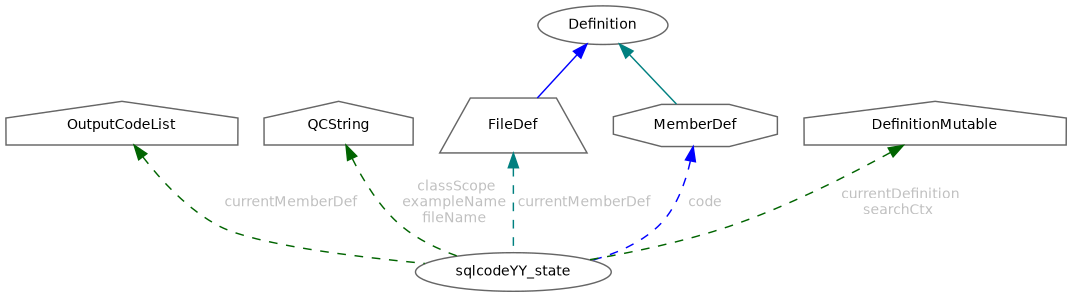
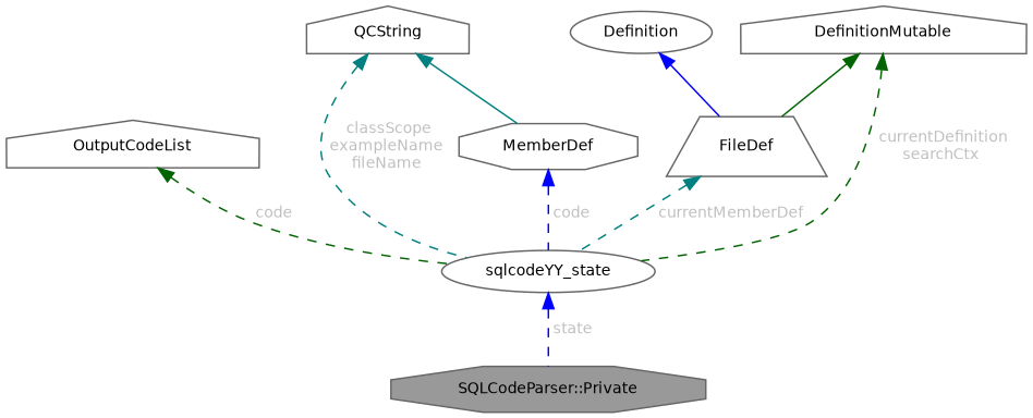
  digraph {
    node [color=gray40 fillcolor=white fontname=Helvetica fontsize=10 shape=house style=filled]
    edge [color=blue dir=back fontcolor=grey fontname=Helvetica fontsize=10 labelfontname=Helvetica labelfontsize=10 style=dashed]
+   n1 [fillcolor=grey60 fontcolor=black height=0.2 label="SQLCodeParser::Private" shape=octagon width=0.4]
    n2 [height=0.2 label=sqlcodeYY_state shape=ellipse width=0.4]
    n3 [height=0.2 label=OutputCodeList width=0.4]
    n4 [height=0.2 label=QCString width=0.4]
    n5 [height=0.2 label=Definition shape=ellipse width=0.4]
    n6 [height=0.2 label=FileDef shape=trapezium width=0.4]
    n7 [height=0.2 label=MemberDef shape=octagon width=0.4]
    n8 [height=0.2 label=DefinitionMutable width=0.4]
-   n3 -> n2 [color=darkgreen label=" currentMemberDef"]
-   n4 -> n2 [color=darkgreen label=" classScope\nexampleName\nfileName"]
+   n2 -> n1 [label=" state"]
+   n3 -> n2 [color=darkgreen label=" code"]
+   n4 -> n2 [color=teal label=" classScope\nexampleName\nfileName"]
    n5 -> n6 [style=solid fontcolor=""]
-   n5 -> n7 [color=teal style=solid fontcolor=""]
+   n4 -> n7 [color=teal style=solid fontcolor=""]
    n6 -> n2 [color=teal label=" currentMemberDef"]
    n7 -> n2 [label=" code"]
    n8 -> n2 [color=darkgreen label=" currentDefinition\nsearchCtx"]
+   n8 -> n6 [color=darkgreen style=solid fontcolor=""]
  }
